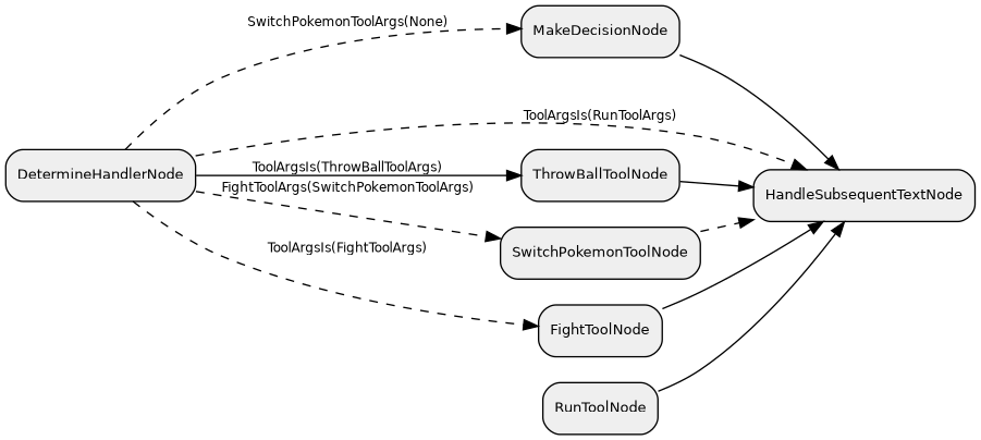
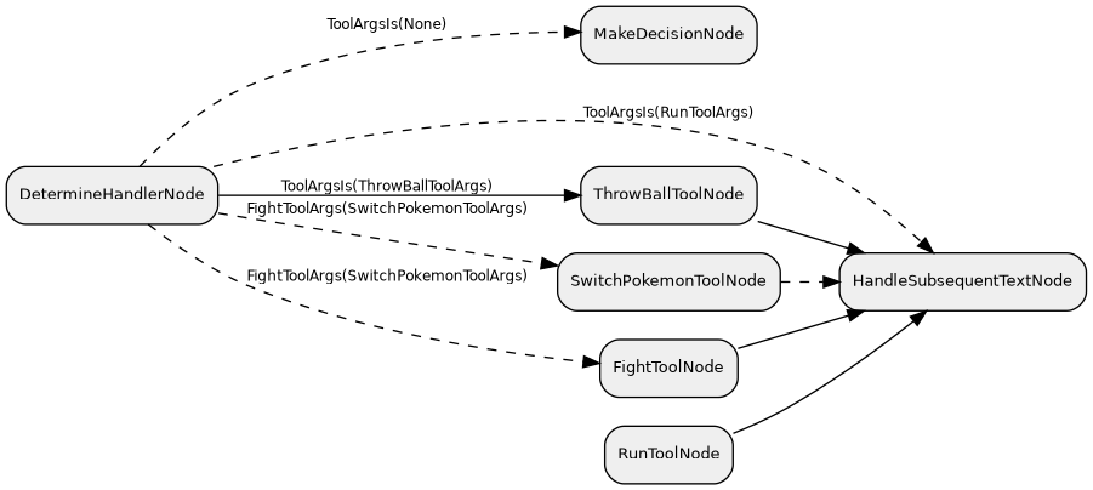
  digraph {
    compound=true
    rankdir=LR
    node [fillcolor="#EFEFEF" fontname=Helvetica fontsize=10 shape=box style="rounded,filled"]
    edge [fontname=Helvetica fontsize=9 style=solid]
    n1 [label=MakeDecisionNode]
    n2 [label=HandleSubsequentTextNode]
    n3 [label=DetermineHandlerNode]
    n4 [label=ThrowBallToolNode]
    n5 [label=SwitchPokemonToolNode]
    n6 [label=FightToolNode]
    n7 [label=RunToolNode]
-   n1 -> n2
-   n3 -> n1 [label="SwitchPokemonToolArgs(None)" style=dashed]
+   n3 -> n1 [label="ToolArgsIs(None)" style=dashed]
    n3 -> n2 [label="ToolArgsIs(RunToolArgs)" style=dashed]
    n3 -> n4 [label="ToolArgsIs(ThrowBallToolArgs)"]
    n3 -> n5 [label="FightToolArgs(SwitchPokemonToolArgs)" style=dashed]
-   n3 -> n6 [label="ToolArgsIs(FightToolArgs)" style=dashed]
+   n3 -> n6 [label="FightToolArgs(SwitchPokemonToolArgs)" style=dashed]
    n4 -> n2
    n5 -> n2 [style=dashed]
    n6 -> n2
    n7 -> n2
  }
